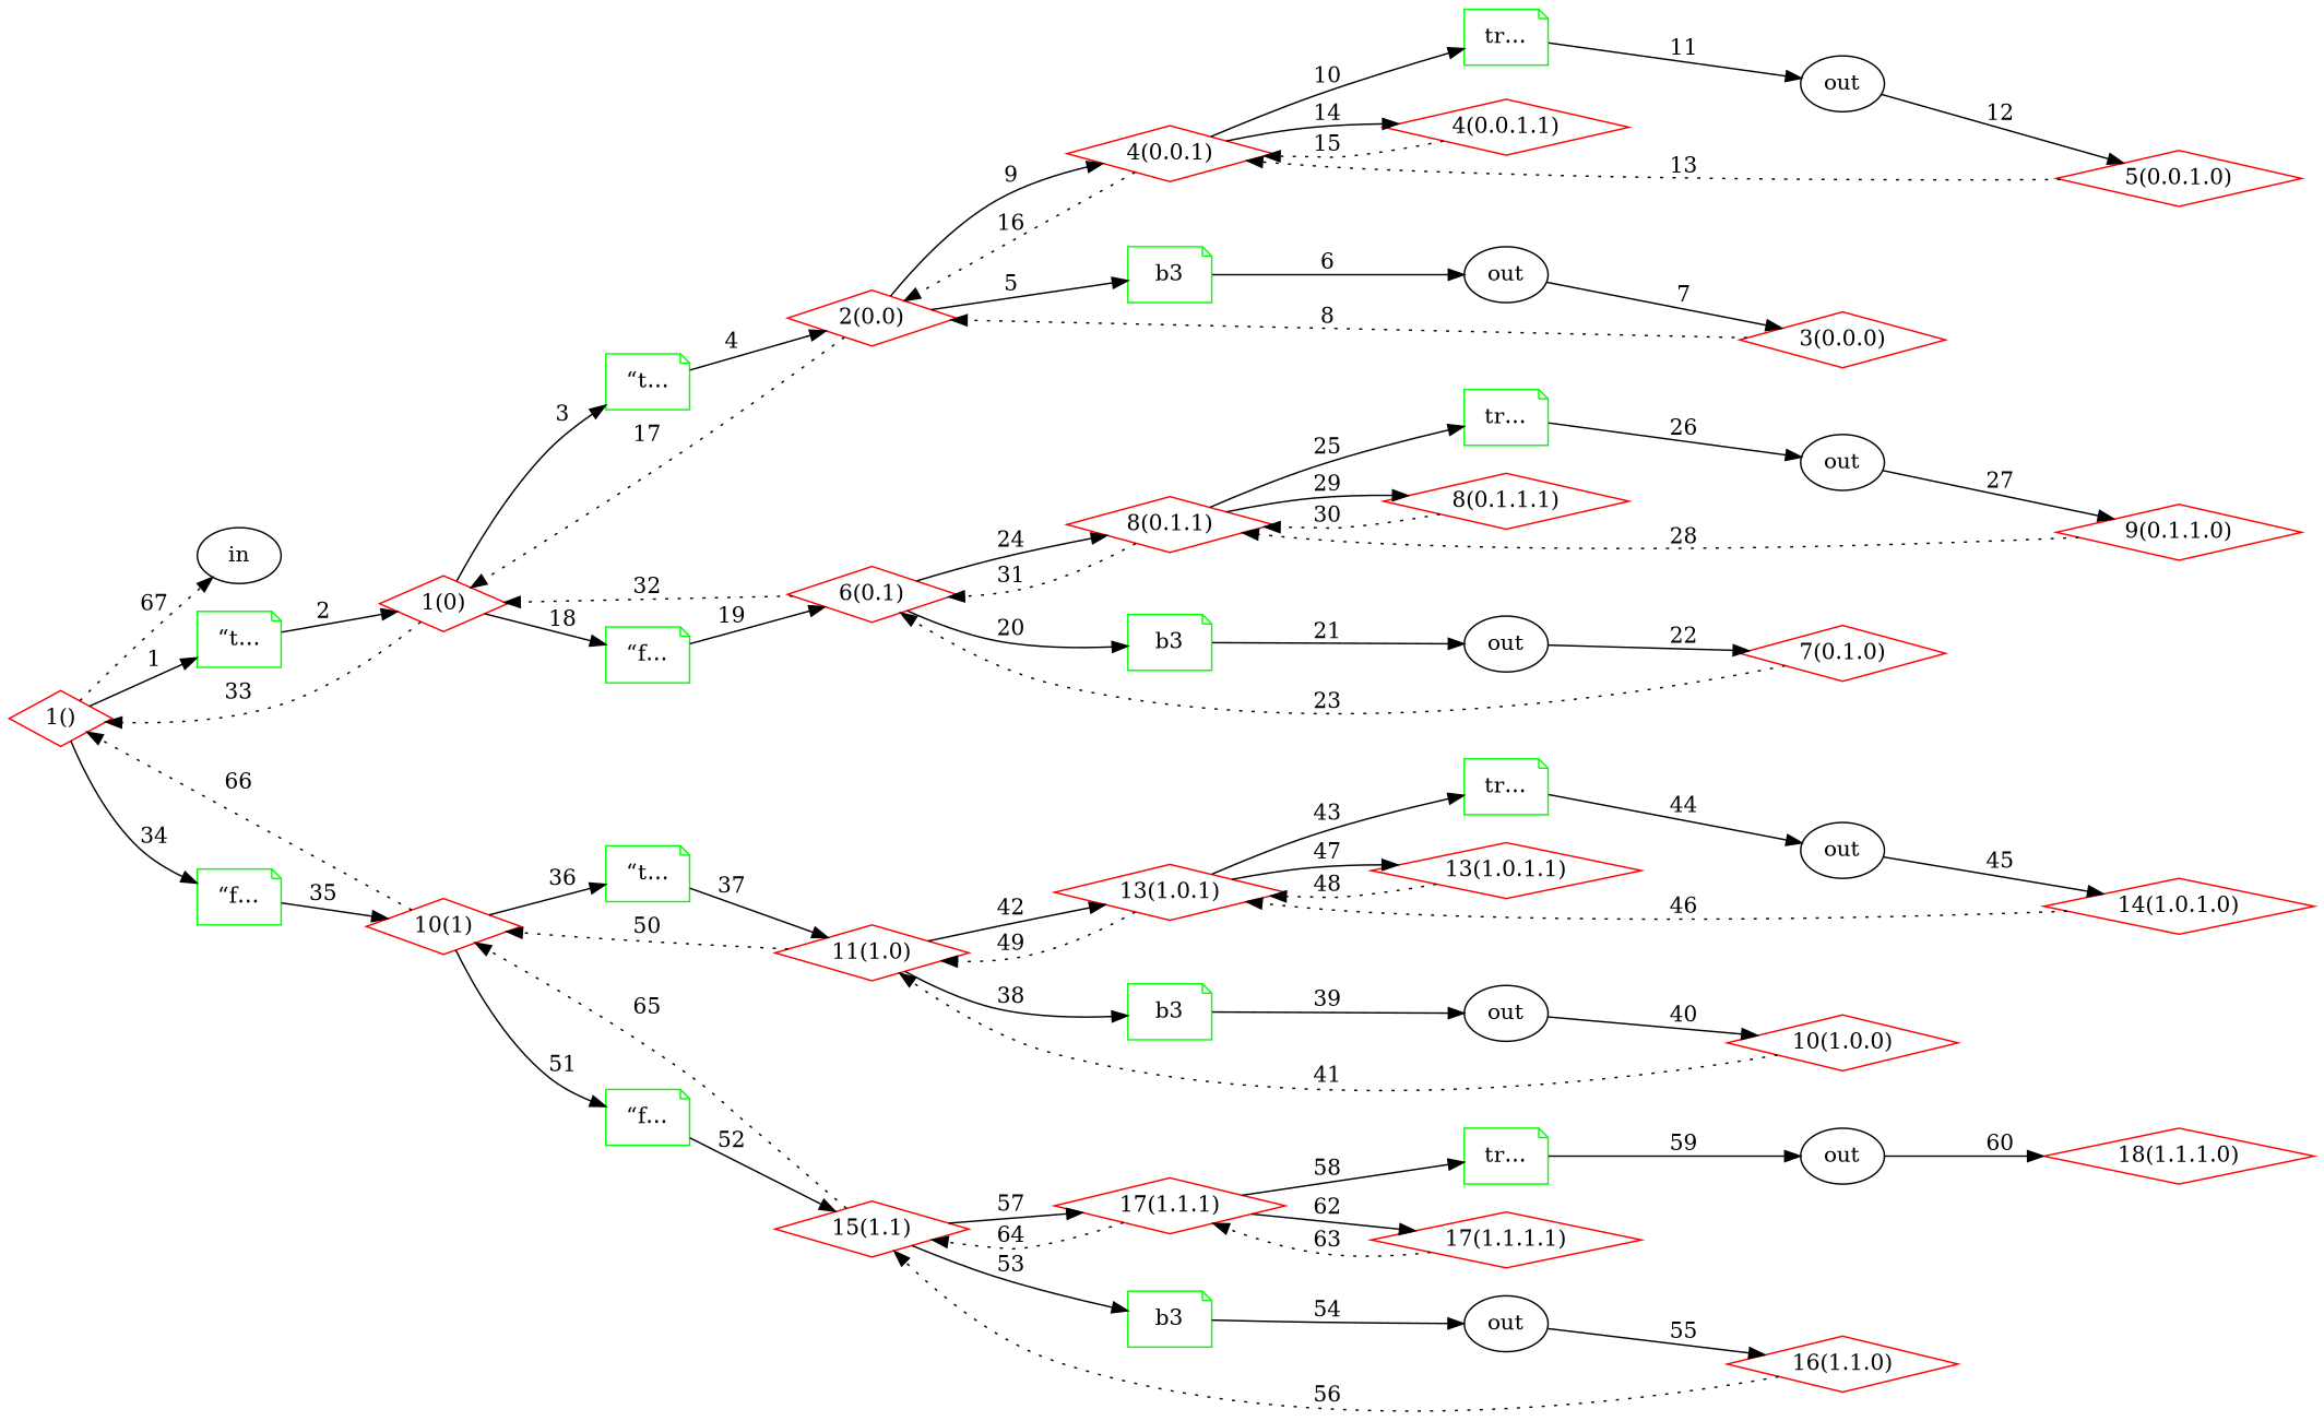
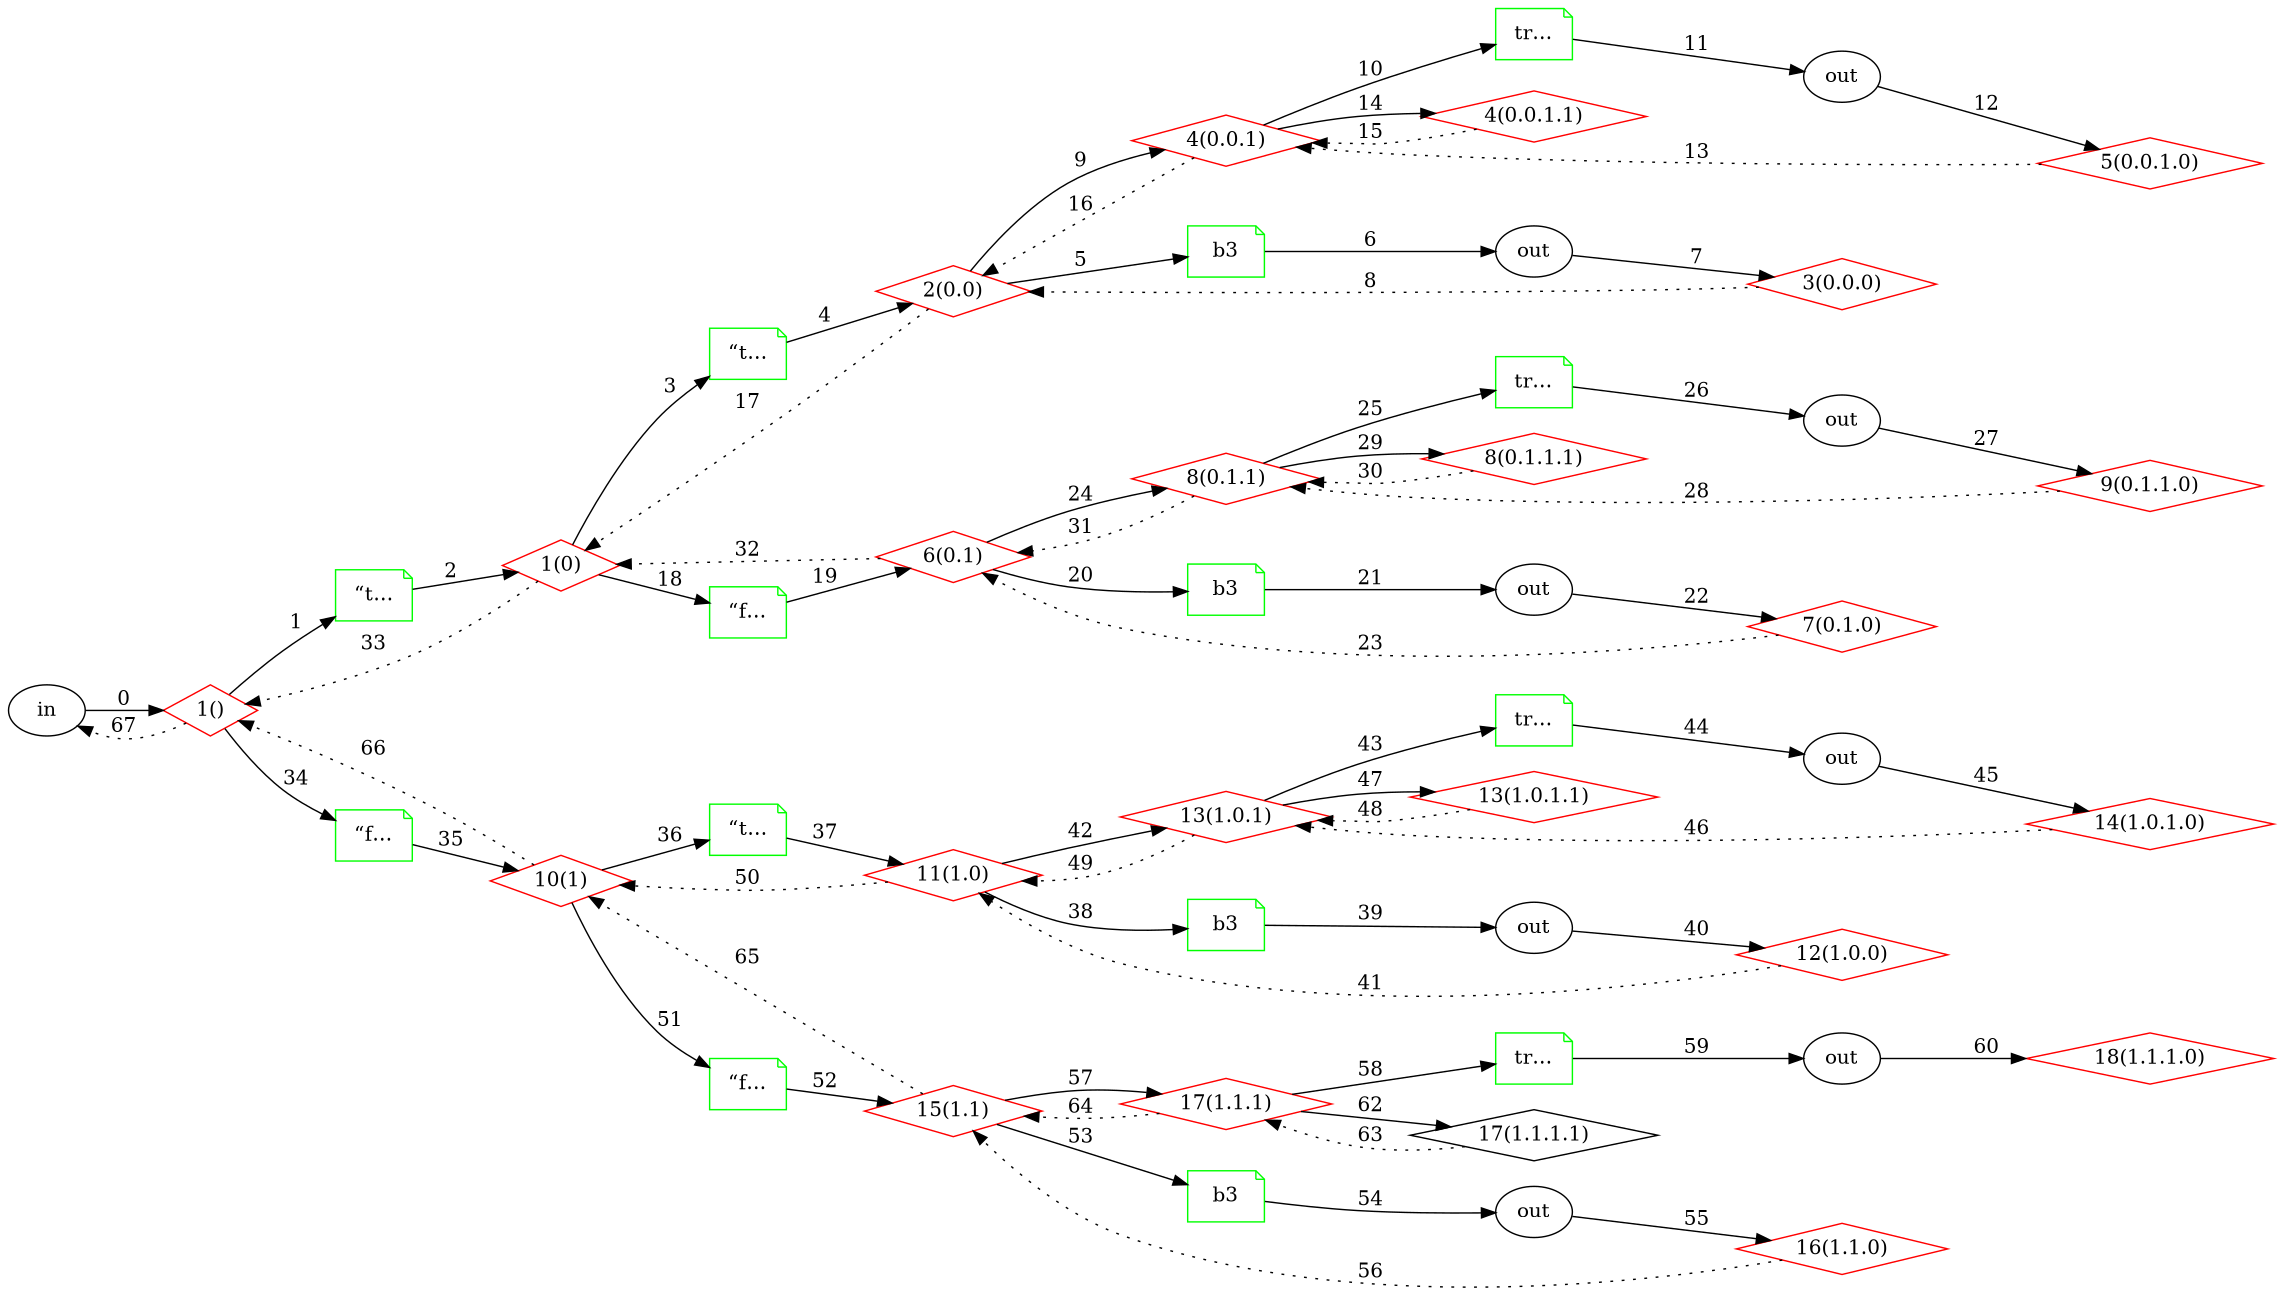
  digraph {
    rankdir=LR
    node [shape=diamond color=red]
    edge [style=solid]
    n1 [label=in shape=ellipse color=""]
    n2 [label="1()"]
    n3 [color=green label="“t…" shape=note]
    n4 [color=green label="“f…" shape=note]
    n5 [label="1(0)"]
    n6 [label="10(1)"]
    n7 [color=green label="“t…" shape=note]
    n8 [color=green label="“f…" shape=note]
    n9 [label="2(0.0)"]
    n10 [label="6(0.1)"]
    n11 [color=green label=b3 shape=note]
    n12 [label="4(0.0.1)"]
    n13 [label=out shape=ellipse color=""]
    n14 [color=green label="tr…" shape=note]
    n15 [label="4(0.0.1.1)"]
    n16 [label="3(0.0.0)"]
    n17 [label=out shape=ellipse color=""]
    n18 [label="5(0.0.1.0)"]
    n19 [color=green label=b3 shape=note]
    n20 [label="8(0.1.1)"]
    n21 [label=out shape=ellipse color=""]
    n22 [color=green label="tr…" shape=note]
    n23 [label="8(0.1.1.1)"]
    n24 [label="7(0.1.0)"]
    n25 [label=out shape=ellipse color=""]
    n26 [label="9(0.1.1.0)"]
    n27 [color=green label="“t…" shape=note]
    n28 [color=green label="“f…" shape=note]
    n29 [label="11(1.0)"]
    n30 [label="15(1.1)"]
    n31 [color=green label=b3 shape=note]
    n32 [label="13(1.0.1)"]
    n33 [label=out shape=ellipse color=""]
    n34 [color=green label="tr…" shape=note]
    n35 [label="13(1.0.1.1)"]
-   n36 [label="10(1.0.0)"]
+   n36 [label="12(1.0.0)"]
    n37 [label=out shape=ellipse color=""]
    n38 [label="14(1.0.1.0)"]
    n39 [color=green label=b3 shape=note]
    n40 [label="17(1.1.1)"]
    n41 [label=out shape=ellipse color=""]
    n42 [color=green label="tr…" shape=note]
-   n43 [label="17(1.1.1.1)"]
+   n43 [color=black label="17(1.1.1.1)"]
    n44 [label="16(1.1.0)"]
    n45 [label=out shape=ellipse color=""]
    n46 [label="18(1.1.1.0)"]
+   n1 -> n2 [label=0]
    n2 -> n1 [label=67 style=dotted]
    n2 -> n3 [label=1]
    n2 -> n4 [label=34]
    n3 -> n5 [label=2]
    n4 -> n6 [label=35]
    n5 -> n2 [label=33 style=dotted]
    n5 -> n7 [label=3]
    n5 -> n8 [label=18]
    n6 -> n2 [label=66 style=dotted]
    n6 -> n27 [label=36]
    n6 -> n28 [label=51]
    n7 -> n9 [label=4]
    n8 -> n10 [label=19]
    n9 -> n5 [label=17 style=dotted]
    n9 -> n11 [label=5]
    n9 -> n12 [label=9]
    n10 -> n5 [label=32 style=dotted]
    n10 -> n19 [label=20]
    n10 -> n20 [label=24]
    n11 -> n13 [label=6]
    n12 -> n9 [label=16 style=dotted]
    n12 -> n14 [label=10]
    n12 -> n15 [label=14]
    n13 -> n16 [label=7]
    n14 -> n17 [label=11]
    n15 -> n12 [label=15 style=dotted]
    n16 -> n9 [label=8 style=dotted]
    n17 -> n18 [label=12]
    n18 -> n12 [label=13 style=dotted]
    n19 -> n21 [label=21]
    n20 -> n10 [label=31 style=dotted]
    n20 -> n22 [label=25]
    n20 -> n23 [label=29]
    n21 -> n24 [label=22]
    n22 -> n25 [label=26]
    n23 -> n20 [label=30 style=dotted]
    n24 -> n10 [label=23 style=dotted]
    n25 -> n26 [label=27]
    n26 -> n20 [label=28 style=dotted]
    n27 -> n29 [label=37]
    n28 -> n30 [label=52]
    n29 -> n6 [label=50 style=dotted]
    n29 -> n31 [label=38]
    n29 -> n32 [label=42]
    n30 -> n6 [label=65 style=dotted]
    n30 -> n39 [label=53]
    n30 -> n40 [label=57]
    n31 -> n33 [label=39]
    n32 -> n29 [label=49 style=dotted]
    n32 -> n34 [label=43]
    n32 -> n35 [label=47]
    n33 -> n36 [label=40]
    n34 -> n37 [label=44]
    n35 -> n32 [label=48 style=dotted]
    n36 -> n29 [label=41 style=dotted]
    n37 -> n38 [label=45]
    n38 -> n32 [label=46 style=dotted]
    n39 -> n41 [label=54]
    n40 -> n30 [label=64 style=dotted]
    n40 -> n42 [label=58]
    n40 -> n43 [label=62]
    n41 -> n44 [label=55]
    n42 -> n45 [label=59]
    n43 -> n40 [label=63 style=dotted]
    n44 -> n30 [label=56 style=dotted]
    n45 -> n46 [label=60]
  }
